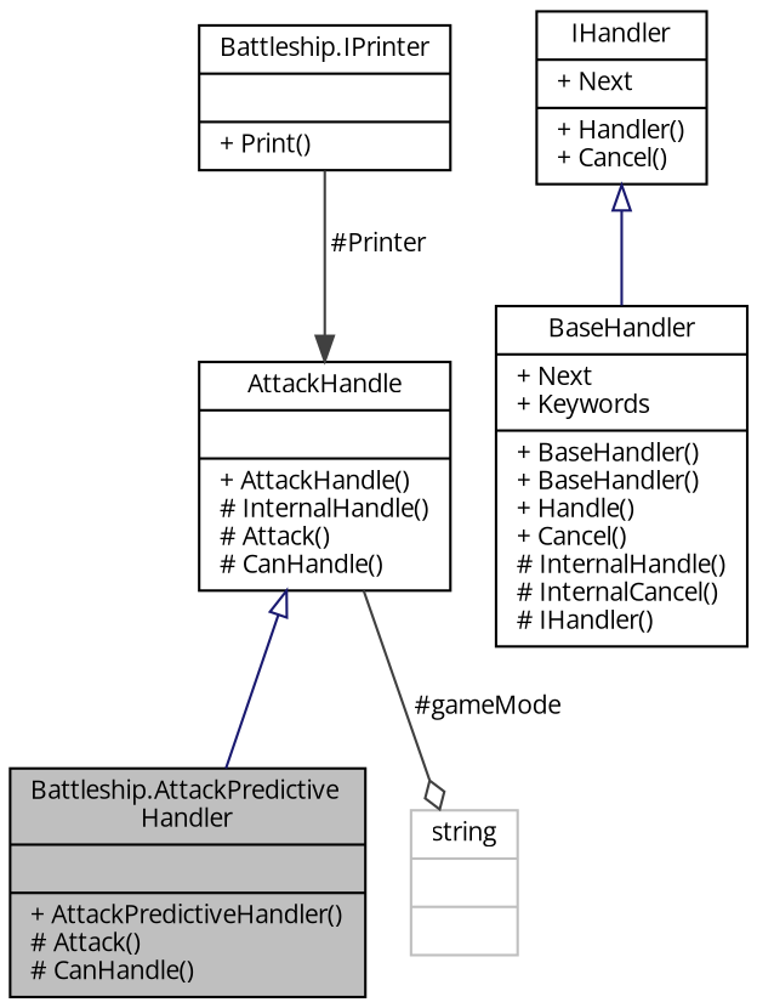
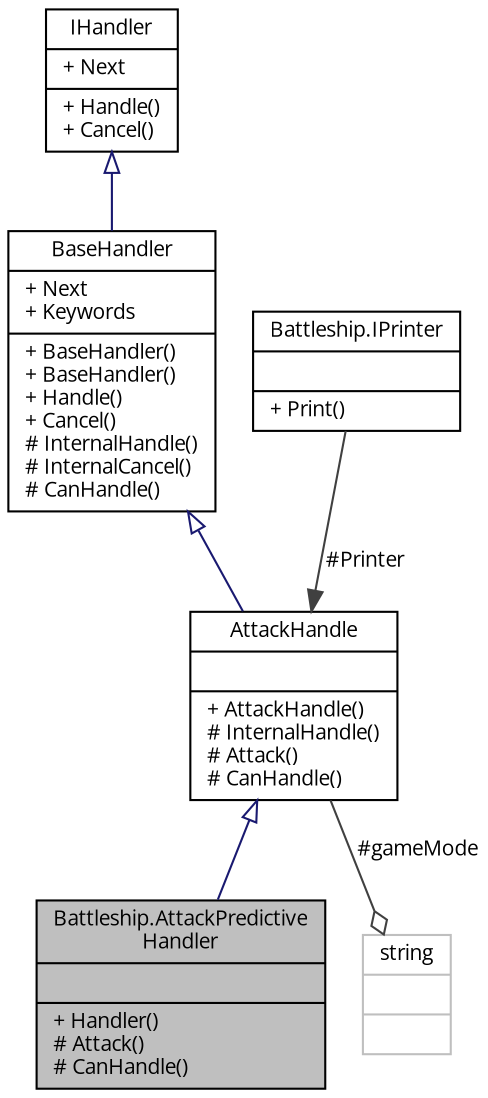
  digraph {
    fontname="Open Sans"
    node [color=black fillcolor=white fontname="Open Sans" fontsize=10 shape=record style=filled]
    edge [arrowtail=onormal color=midnightblue dir=back fontname="Open Sans" fontsize=10 labelfontname=Helvetica labelfontsize=10 style=solid]
-   n1 [fillcolor=grey75 fontcolor=black height=0.2 label="{Battleship.AttackPredictive\lHandler\n||+ AttackPredictiveHandler()\l# Attack()\l# CanHandle()\l}" width=0.4]
+   n1 [fillcolor=grey75 fontcolor=black height=0.2 label="{Battleship.AttackPredictive\lHandler\n||+ Handler()\l# Attack()\l# CanHandle()\l}" width=0.4]
    n2 [height=0.2 label="{AttackHandle\n||+ AttackHandle()\l# InternalHandle()\l# Attack()\l# CanHandle()\l}" width=0.4]
    n3 [color=grey75 height=0.2 label="{string\n||}" width=0.4]
-   n4 [height=0.2 label="{BaseHandler\n|+ Next\l+ Keywords\l|+ BaseHandler()\l+ BaseHandler()\l+ Handle()\l+ Cancel()\l# InternalHandle()\l# InternalCancel()\l# IHandler()\l}" width=0.4]
-   n5 [height=0.2 label="{IHandler\n|+ Next\l|+ Handler()\l+ Cancel()\l}" width=0.4]
+   n4 [height=0.2 label="{BaseHandler\n|+ Next\l+ Keywords\l|+ BaseHandler()\l+ BaseHandler()\l+ Handle()\l+ Cancel()\l# InternalHandle()\l# InternalCancel()\l# CanHandle()\l}" width=0.4]
+   n5 [height=0.2 label="{IHandler\n|+ Next\l|+ Handle()\l+ Cancel()\l}" width=0.4]
    n6 [height=0.2 label="{Battleship.IPrinter\n||+ Print()\l}" width=0.4]
    n2 -> n1
    n2 -> n3 [arrowhead=odiamond color=grey25 label=" #gameMode" arrowtail="" dir=""]
+   n4 -> n2
    n5 -> n4
    n6 -> n2 [arrowhead=normal color=grey25 label=" #Printer" arrowtail="" dir=""]
  }
